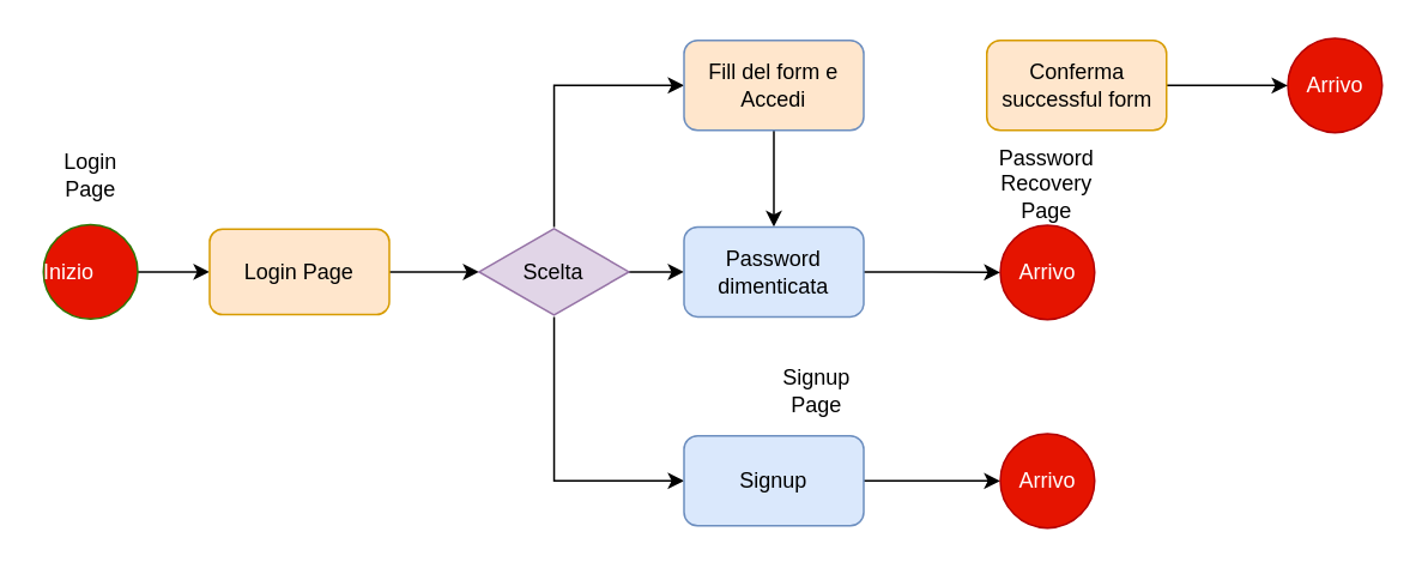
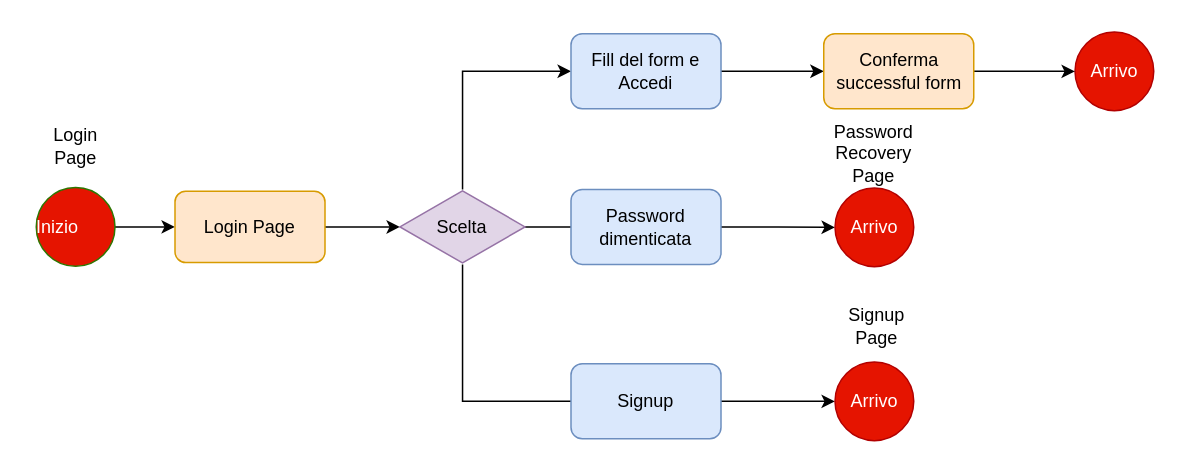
  <mxCell id="0" />
  <mxCell id="1" parent="0" />
  <mxCell id="2" value="" style="edgeStyle=orthogonalEdgeStyle;rounded=0;orthogonalLoop=1;jettySize=auto;html=1;" edge="1" parent="1" source="3" target="6"><mxGeometry relative="1" as="geometry" /></mxCell>
  <mxCell id="3" value="Inizio&lt;span style=&quot;white-space: pre;&quot;&gt;&#09;&lt;/span&gt;" style="ellipse;whiteSpace=wrap;html=1;aspect=fixed;fillColor=#e51400;strokeColor=#2D7600;fontColor=#ffffff;" vertex="1" parent="1"><mxGeometry x="23.5" y="124.5" width="52.5" height="52.5" as="geometry" /></mxCell>
  <mxCell id="4" value="Login Page" style="text;html=1;strokeColor=none;fillColor=none;align=center;verticalAlign=middle;whiteSpace=wrap;rounded=0;" vertex="1" parent="1"><mxGeometry x="20" y="82" width="60" height="30" as="geometry" /></mxCell>
  <mxCell id="5" value="" style="edgeStyle=orthogonalEdgeStyle;rounded=0;orthogonalLoop=1;jettySize=auto;html=1;" edge="1" parent="1" source="6" target="10"><mxGeometry relative="1" as="geometry" /></mxCell>
  <mxCell id="6" value="Login Page" style="rounded=1;whiteSpace=wrap;html=1;fillColor=#ffe6cc;strokeColor=#d79b00;" vertex="1" parent="1"><mxGeometry x="116" y="127" width="100" height="47.5" as="geometry" /></mxCell>
  <mxCell id="7" style="edgeStyle=orthogonalEdgeStyle;rounded=0;orthogonalLoop=1;jettySize=auto;html=1;entryX=0;entryY=0.5;entryDx=0;entryDy=0;" edge="1" parent="1" source="10" target="12"><mxGeometry relative="1" as="geometry"><Array as="points"><mxPoint x="308" y="47" /></Array></mxGeometry></mxCell>
- <mxCell id="8" style="edgeStyle=orthogonalEdgeStyle;rounded=0;orthogonalLoop=1;jettySize=auto;html=1;entryX=0;entryY=0.5;entryDx=0;entryDy=0;" edge="1" parent="1" source="10" target="14"><mxGeometry relative="1" as="geometry"><Array as="points"><mxPoint x="308" y="267" /></Array></mxGeometry></mxCell>
- <mxCell id="9" value="" style="edgeStyle=orthogonalEdgeStyle;rounded=0;orthogonalLoop=1;jettySize=auto;html=1;" edge="1" parent="1" source="10" target="16"><mxGeometry relative="1" as="geometry" /></mxCell>
+ <mxCell id="8" style="edgeStyle=orthogonalEdgeStyle;rounded=0;orthogonalLoop=1;jettySize=auto;html=1;entryX=0;entryY=0.5;entryDx=0;entryDy=0;endArrow=none;" edge="1" parent="1" source="10" target="14"><mxGeometry relative="1" as="geometry"><Array as="points"><mxPoint x="308" y="267" /></Array></mxGeometry></mxCell>
+ <mxCell id="9" value="" style="edgeStyle=orthogonalEdgeStyle;rounded=0;orthogonalLoop=1;jettySize=auto;html=1;endArrow=none;" edge="1" parent="1" source="10" target="16"><mxGeometry relative="1" as="geometry" /></mxCell>
  <mxCell id="10" value="Scelta" style="html=1;whiteSpace=wrap;aspect=fixed;shape=isoRectangle;fillColor=#e1d5e7;strokeColor=#9673a6;" vertex="1" parent="1"><mxGeometry x="266" y="125.75" width="83.33" height="50" as="geometry" /></mxCell>
- <mxCell id="11" value="" style="edgeStyle=orthogonalEdgeStyle;rounded=0;orthogonalLoop=1;jettySize=auto;html=1;" edge="1" parent="1" source="12" target="16"><mxGeometry relative="1" as="geometry" /></mxCell>
- <mxCell id="12" value="Fill del form e Accedi" style="rounded=1;whiteSpace=wrap;html=1;fillColor=#ffe6cc;strokeColor=#6c8ebf;" vertex="1" parent="1"><mxGeometry x="380" y="22" width="100" height="50" as="geometry" /></mxCell>
+ <mxCell id="11" value="" style="edgeStyle=orthogonalEdgeStyle;rounded=0;orthogonalLoop=1;jettySize=auto;html=1;" edge="1" parent="1" source="12" target="21"><mxGeometry relative="1" as="geometry" /></mxCell>
+ <mxCell id="12" value="Fill del form e Accedi" style="rounded=1;whiteSpace=wrap;html=1;fillColor=#dae8fc;strokeColor=#6c8ebf;" vertex="1" parent="1"><mxGeometry x="380" y="22" width="100" height="50" as="geometry" /></mxCell>
  <mxCell id="13" value="" style="edgeStyle=orthogonalEdgeStyle;rounded=0;orthogonalLoop=1;jettySize=auto;html=1;" edge="1" parent="1" source="14" target="19"><mxGeometry relative="1" as="geometry" /></mxCell>
  <mxCell id="14" value="Signup" style="rounded=1;whiteSpace=wrap;html=1;fillColor=#dae8fc;strokeColor=#6c8ebf;" vertex="1" parent="1"><mxGeometry x="380" y="242" width="100" height="50" as="geometry" /></mxCell>
  <mxCell id="15" value="" style="edgeStyle=orthogonalEdgeStyle;rounded=0;orthogonalLoop=1;jettySize=auto;html=1;" edge="1" parent="1" source="16" target="18"><mxGeometry relative="1" as="geometry" /></mxCell>
  <mxCell id="16" value="Password dimenticata" style="rounded=1;whiteSpace=wrap;html=1;fillColor=#dae8fc;strokeColor=#6c8ebf;" vertex="1" parent="1"><mxGeometry x="380" y="125.75" width="100" height="50" as="geometry" /></mxCell>
  <mxCell id="17" value="Arrivo" style="ellipse;whiteSpace=wrap;html=1;aspect=fixed;fillColor=#e51400;strokeColor=#B20000;fontColor=#ffffff;" vertex="1" parent="1"><mxGeometry x="716" y="20.75" width="52.5" height="52.5" as="geometry" /></mxCell>
  <mxCell id="18" value="Arrivo" style="ellipse;whiteSpace=wrap;html=1;aspect=fixed;fillColor=#e51400;strokeColor=#B20000;fontColor=#ffffff;" vertex="1" parent="1"><mxGeometry x="556" y="124.75" width="52.5" height="52.5" as="geometry" /></mxCell>
  <mxCell id="19" value="Arrivo" style="ellipse;whiteSpace=wrap;html=1;aspect=fixed;fillColor=#e51400;strokeColor=#B20000;fontColor=#ffffff;" vertex="1" parent="1"><mxGeometry x="556" y="240.75" width="52.5" height="52.5" as="geometry" /></mxCell>
  <mxCell id="20" value="" style="edgeStyle=orthogonalEdgeStyle;rounded=0;orthogonalLoop=1;jettySize=auto;html=1;" edge="1" parent="1" source="21" target="17"><mxGeometry relative="1" as="geometry" /></mxCell>
  <mxCell id="21" value="Conferma successful form" style="rounded=1;whiteSpace=wrap;html=1;fillColor=#ffe6cc;strokeColor=#d79b00;" vertex="1" parent="1"><mxGeometry x="548.5" y="22" width="100" height="50" as="geometry" /></mxCell>
  <mxCell id="22" value="Password Recovery Page" style="text;html=1;strokeColor=none;fillColor=none;align=center;verticalAlign=middle;whiteSpace=wrap;rounded=0;" vertex="1" parent="1"><mxGeometry x="552.25" y="87" width="60" height="30" as="geometry" /></mxCell>
- <mxCell id="23" value="Signup Page" style="text;html=1;strokeColor=none;fillColor=none;align=center;verticalAlign=middle;whiteSpace=wrap;rounded=0;" vertex="1" parent="1"><mxGeometry x="422.25" y="202" width="63.75" height="30" as="geometry" /></mxCell>
+ <mxCell id="23" value="Signup Page" style="text;html=1;strokeColor=none;fillColor=none;align=center;verticalAlign=middle;whiteSpace=wrap;rounded=0;" vertex="1" parent="1"><mxGeometry x="552.25" y="202" width="63.75" height="30" as="geometry" /></mxCell>
